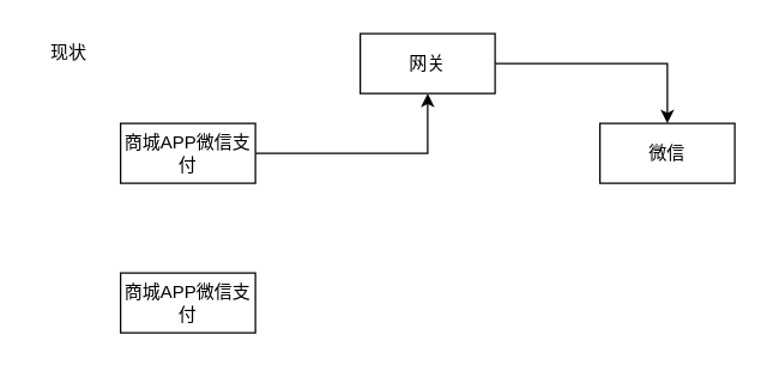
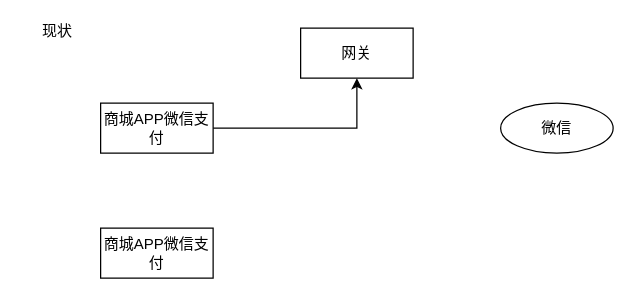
  <mxCell id="0" />
  <mxCell id="1" parent="0" />
- <mxCell id="2" value="现状" style="text;html=1;align=center;verticalAlign=middle;resizable=0;points=[];autosize=1;strokeColor=none;fillColor=none;" vertex="1" parent="1"><mxGeometry x="20" y="20" width="50" height="30" as="geometry" /></mxCell>
+ <mxCell id="2" value="现状" style="text;html=1;align=center;verticalAlign=middle;resizable=0;points=[];autosize=1;strokeColor=none;fillColor=none;" vertex="1" parent="1"><mxGeometry x="20" y="10" width="50" height="30" as="geometry" /></mxCell>
  <mxCell id="3" style="edgeStyle=orthogonalEdgeStyle;rounded=0;orthogonalLoop=1;jettySize=auto;html=1;exitX=1;exitY=0.5;exitDx=0;exitDy=0;" edge="1" parent="1" source="4" target="6"><mxGeometry relative="1" as="geometry" /></mxCell>
  <mxCell id="4" value="商城APP微信支付" style="rounded=0;whiteSpace=wrap;html=1;" vertex="1" parent="1"><mxGeometry x="80" y="82" width="90" height="40" as="geometry" /></mxCell>
- <mxCell id="5" style="edgeStyle=orthogonalEdgeStyle;rounded=0;orthogonalLoop=1;jettySize=auto;html=1;exitX=1;exitY=0.5;exitDx=0;exitDy=0;" edge="1" parent="1" source="6" target="7"><mxGeometry relative="1" as="geometry" /></mxCell>
  <mxCell id="6" value="网关" style="rounded=0;whiteSpace=wrap;html=1;" vertex="1" parent="1"><mxGeometry x="240" y="22" width="90" height="40" as="geometry" /></mxCell>
- <mxCell id="7" value="微信" style="rounded=0;whiteSpace=wrap;html=1;" vertex="1" parent="1"><mxGeometry x="400" y="82" width="90" height="40" as="geometry" /></mxCell>
+ <mxCell id="7" value="微信" style="ellipse;whiteSpace=wrap;html=1;" vertex="1" parent="1"><mxGeometry x="400" y="82" width="90" height="40" as="geometry" /></mxCell>
  <mxCell id="8" value="商城APP微信支付" style="rounded=0;whiteSpace=wrap;html=1;" vertex="1" parent="1"><mxGeometry x="80" y="182" width="90" height="40" as="geometry" /></mxCell>
